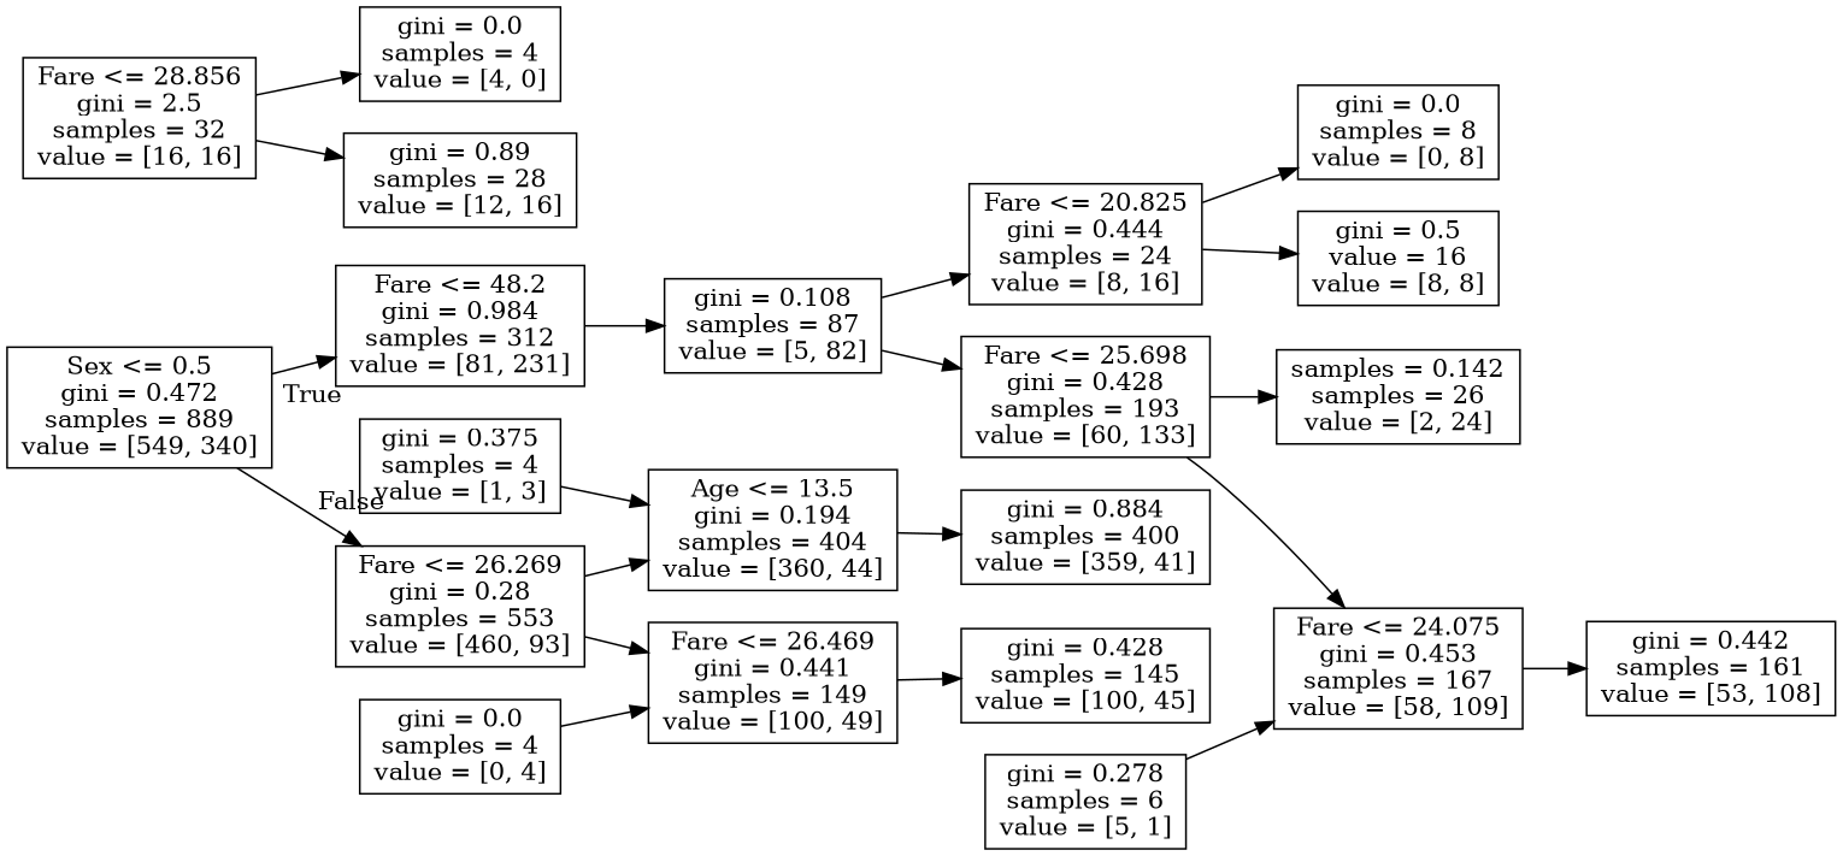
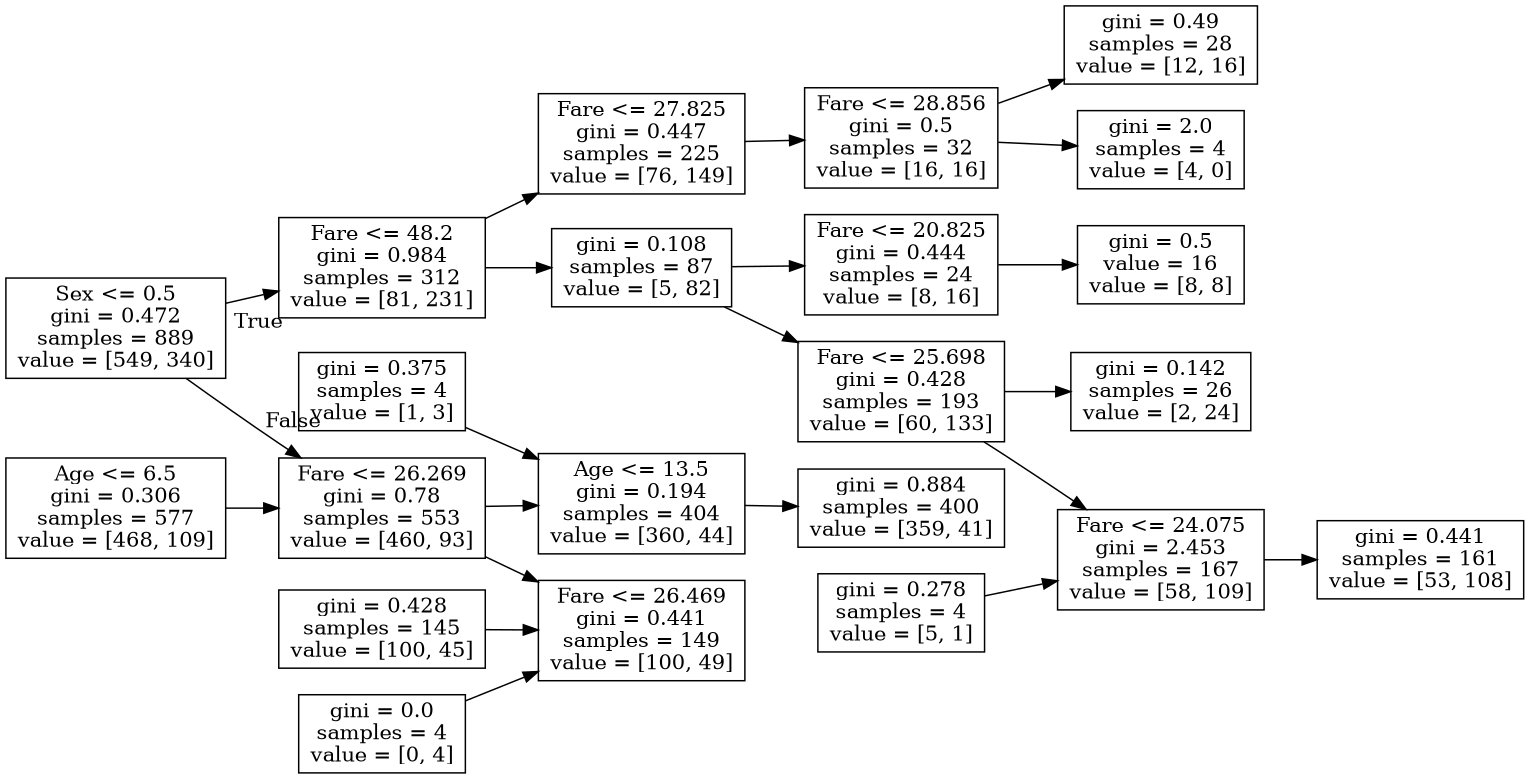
  digraph {
    rankdir=LR
    node [shape=box]
    n1 [label="Sex <= 0.5\ngini = 0.472\nsamples = 889\nvalue = [549, 340]"]
    n2 [label="Fare <= 48.2\ngini = 0.984\nsamples = 312\nvalue = [81, 231]"]
-   n3 [label="Fare <= 26.269\ngini = 0.28\nsamples = 553\nvalue = [460, 93]"]
+   n3 [label="Fare <= 26.269\ngini = 0.78\nsamples = 553\nvalue = [460, 93]"]
+   n4 [label="Fare <= 27.825\ngini = 0.447\nsamples = 225\nvalue = [76, 149]"]
    n5 [label="gini = 0.108\nsamples = 87\nvalue = [5, 82]"]
-   n7 [label="Fare <= 28.856\ngini = 2.5\nsamples = 32\nvalue = [16, 16]"]
+   n6 [label="Age <= 6.5\ngini = 0.306\nsamples = 577\nvalue = [468, 109]"]
+   n7 [label="Fare <= 28.856\ngini = 0.5\nsamples = 32\nvalue = [16, 16]"]
    n8 [label="Fare <= 25.698\ngini = 0.428\nsamples = 193\nvalue = [60, 133]"]
    n9 [label="Fare <= 20.825\ngini = 0.444\nsamples = 24\nvalue = [8, 16]"]
-   n10 [label="Fare <= 24.075\ngini = 0.453\nsamples = 167\nvalue = [58, 109]"]
-   n11 [label="samples = 0.142\nsamples = 26\nvalue = [2, 24]"]
-   n12 [label="gini = 0.0\nsamples = 4\nvalue = [4, 0]"]
-   n13 [label="gini = 0.89\nsamples = 28\nvalue = [12, 16]"]
-   n14 [label="gini = 0.442\nsamples = 161\nvalue = [53, 108]"]
-   n15 [label="gini = 0.278\nsamples = 6\nvalue = [5, 1]"]
-   n16 [label="gini = 0.0\nsamples = 8\nvalue = [0, 8]"]
+   n10 [label="Fare <= 24.075\ngini = 2.453\nsamples = 167\nvalue = [58, 109]"]
+   n11 [label="gini = 0.142\nsamples = 26\nvalue = [2, 24]"]
+   n12 [label="gini = 2.0\nsamples = 4\nvalue = [4, 0]"]
+   n13 [label="gini = 0.49\nsamples = 28\nvalue = [12, 16]"]
+   n14 [label="gini = 0.441\nsamples = 161\nvalue = [53, 108]"]
+   n15 [label="gini = 0.278\nsamples = 4\nvalue = [5, 1]"]
    n17 [label="gini = 0.5\nvalue = 16\nvalue = [8, 8]"]
    n18 [label="Age <= 13.5\ngini = 0.194\nsamples = 404\nvalue = [360, 44]"]
    n19 [label="Fare <= 26.469\ngini = 0.441\nsamples = 149\nvalue = [100, 49]"]
    n20 [label="gini = 0.884\nsamples = 400\nvalue = [359, 41]"]
    n21 [label="gini = 0.428\nsamples = 145\nvalue = [100, 45]"]
    n22 [label="gini = 0.375\nsamples = 4\nvalue = [1, 3]"]
    n23 [label="gini = 0.0\nsamples = 4\nvalue = [0, 4]"]
    n1 -> n2 [headlabel=True labelangle=45 labeldistance=2.5]
    n1 -> n3 [headlabel=False labelangle=-45 labeldistance=2.5]
+   n2 -> n4
    n2 -> n5
    n3 -> n18
    n3 -> n19
+   n4 -> n7
    n5 -> n8
    n5 -> n9
+   n6 -> n3
    n7 -> n12
    n7 -> n13
    n8 -> n10
    n8 -> n11
-   n9 -> n16
    n9 -> n17
    n10 -> n14
    n15 -> n10
    n18 -> n20
-   n19 -> n21
+   n21 -> n19
    n22 -> n18
    n23 -> n19
  }
